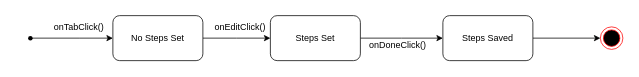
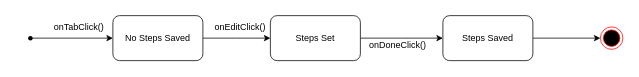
  <mxCell id="0" />
  <mxCell id="1" parent="0" />
  <mxCell id="2" style="edgeStyle=orthogonalEdgeStyle;rounded=0;orthogonalLoop=1;jettySize=auto;html=1;" edge="1" parent="1" source="3"><mxGeometry relative="1" as="geometry"><mxPoint x="150" y="50" as="targetPoint" /></mxGeometry></mxCell>
  <mxCell id="3" value="" style="shape=waypoint;sketch=0;fillStyle=solid;size=6;pointerEvents=1;points=[];fillColor=none;resizable=0;rotatable=0;perimeter=centerPerimeter;snapToPoint=1;" vertex="1" parent="1"><mxGeometry y="30" width="40" height="40" as="geometry" x="20" /></mxCell>
  <mxCell id="4" style="edgeStyle=orthogonalEdgeStyle;rounded=0;orthogonalLoop=1;jettySize=auto;html=1;" edge="1" parent="1" source="5"><mxGeometry relative="1" as="geometry"><mxPoint x="360" y="50" as="targetPoint" /></mxGeometry></mxCell>
- <mxCell id="5" value="No Steps Set" style="rounded=1;whiteSpace=wrap;html=1;" vertex="1" parent="1"><mxGeometry x="150" y="20" width="120" height="60" as="geometry" /></mxCell>
+ <mxCell id="5" value="No Steps Saved" style="rounded=1;whiteSpace=wrap;html=1;" vertex="1" parent="1"><mxGeometry x="150" y="20" width="120" height="60" as="geometry" /></mxCell>
  <mxCell id="6" value="onTabClick()" style="text;html=1;strokeColor=none;fillColor=none;align=center;verticalAlign=middle;whiteSpace=wrap;rounded=0;" vertex="1" parent="1"><mxGeometry x="75" y="20" width="60" height="30" as="geometry" /></mxCell>
  <mxCell id="7" value="onEditClick()" style="text;html=1;strokeColor=none;fillColor=none;align=center;verticalAlign=middle;whiteSpace=wrap;rounded=0;" vertex="1" parent="1"><mxGeometry x="290" y="20" width="60" height="30" as="geometry" /></mxCell>
  <mxCell id="8" style="edgeStyle=orthogonalEdgeStyle;rounded=0;orthogonalLoop=1;jettySize=auto;html=1;" edge="1" parent="1" source="9"><mxGeometry relative="1" as="geometry"><mxPoint x="590" y="50" as="targetPoint" /></mxGeometry></mxCell>
  <mxCell id="9" value="Steps Set" style="rounded=1;whiteSpace=wrap;html=1;" vertex="1" parent="1"><mxGeometry x="360" y="20" width="120" height="60" as="geometry" /></mxCell>
  <mxCell id="10" style="edgeStyle=orthogonalEdgeStyle;rounded=0;orthogonalLoop=1;jettySize=auto;html=1;entryX=0;entryY=0.5;entryDx=0;entryDy=0;" edge="1" parent="1" source="11" target="13"><mxGeometry relative="1" as="geometry" /></mxCell>
  <mxCell id="11" value="Steps Saved" style="rounded=1;whiteSpace=wrap;html=1;" vertex="1" parent="1"><mxGeometry x="590" y="20" width="120" height="60" as="geometry" /></mxCell>
  <mxCell id="12" value="onDoneClick()" style="text;html=1;strokeColor=none;fillColor=none;align=center;verticalAlign=middle;whiteSpace=wrap;rounded=0;" vertex="1" parent="1"><mxGeometry x="500" y="45" width="60" height="30" as="geometry" /></mxCell>
  <mxCell id="13" value="" style="ellipse;html=1;shape=endState;fillColor=#000000;strokeColor=#ff0000;" vertex="1" parent="1"><mxGeometry x="800" y="35" width="30" height="30" as="geometry" /></mxCell>
